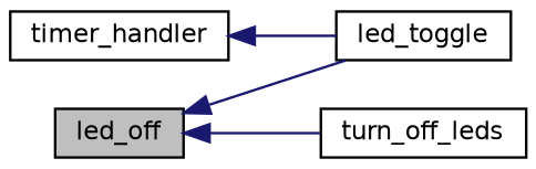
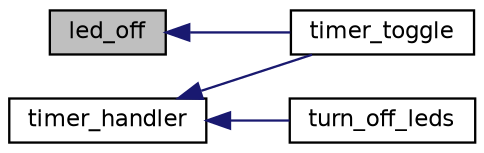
  digraph {
    rankdir=LR
    node [color=black fillcolor=white fontname=Helvetica fontsize=10 shape=record style=filled]
    edge [color=midnightblue dir=back fontname=Helvetica fontsize=10 labelfontname=Helvetica labelfontsize=10 style=solid]
    n1 [fillcolor=grey75 fontcolor=black height=0.2 label=led_off width=0.4]
-   n2 [height=0.2 label=led_toggle width=0.4]
+   n2 [height=0.2 label=timer_toggle width=0.4]
    n3 [height=0.2 label=turn_off_leds width=0.4]
    n4 [height=0.2 label=timer_handler width=0.4]
    n1 -> n2
-   n1 -> n3
+   n4 -> n3
    n4 -> n2
  }
